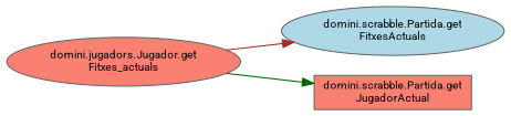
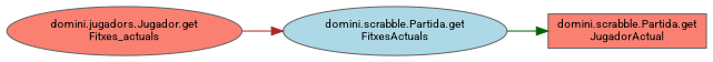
  digraph {
    fontname=Roboto
    rankdir=LR
    node [color=grey40 fillcolor=salmon fontname=Roboto fontsize=10 shape=ellipse style=filled]
    edge [fontname=Roboto fontsize=10 labelfontname=Helvetica labelfontsize=10 style=solid]
    n1 [color=gray40 fillcolor=lightblue fontcolor=black height=0.2 label="domini.scrabble.Partida.get\lFitxesActuals" width=0.4]
    n2 [height=0.2 label="domini.scrabble.Partida.get\lJugadorActual" shape=box width=0.4]
    n3 [height=0.2 label="domini.jugadors.Jugador.get\lFitxes_actuals" width=0.4]
-   n3 -> n2 [color=darkgreen]
+   n1 -> n2 [color=darkgreen]
    n3 -> n1 [color=brown]
  }
